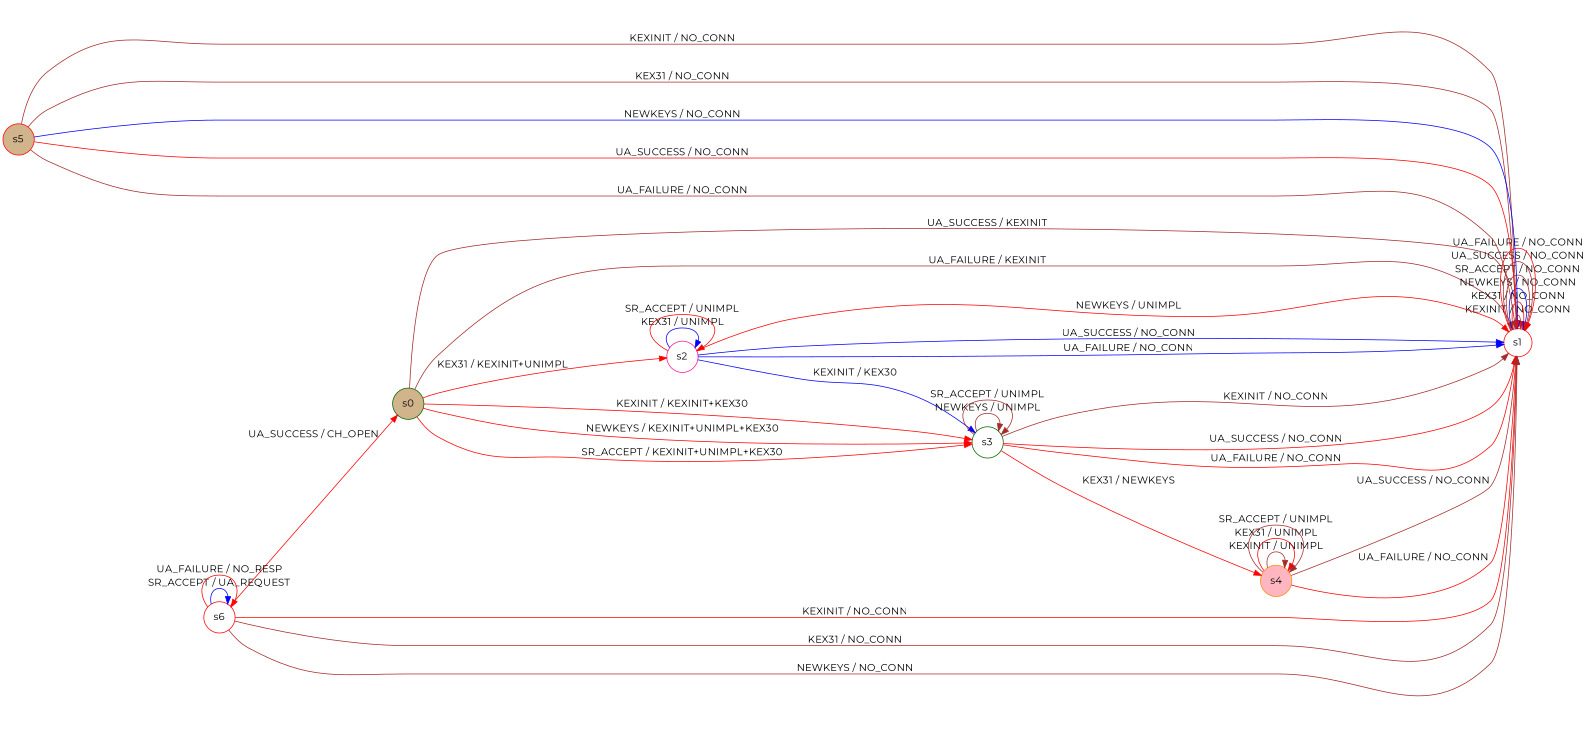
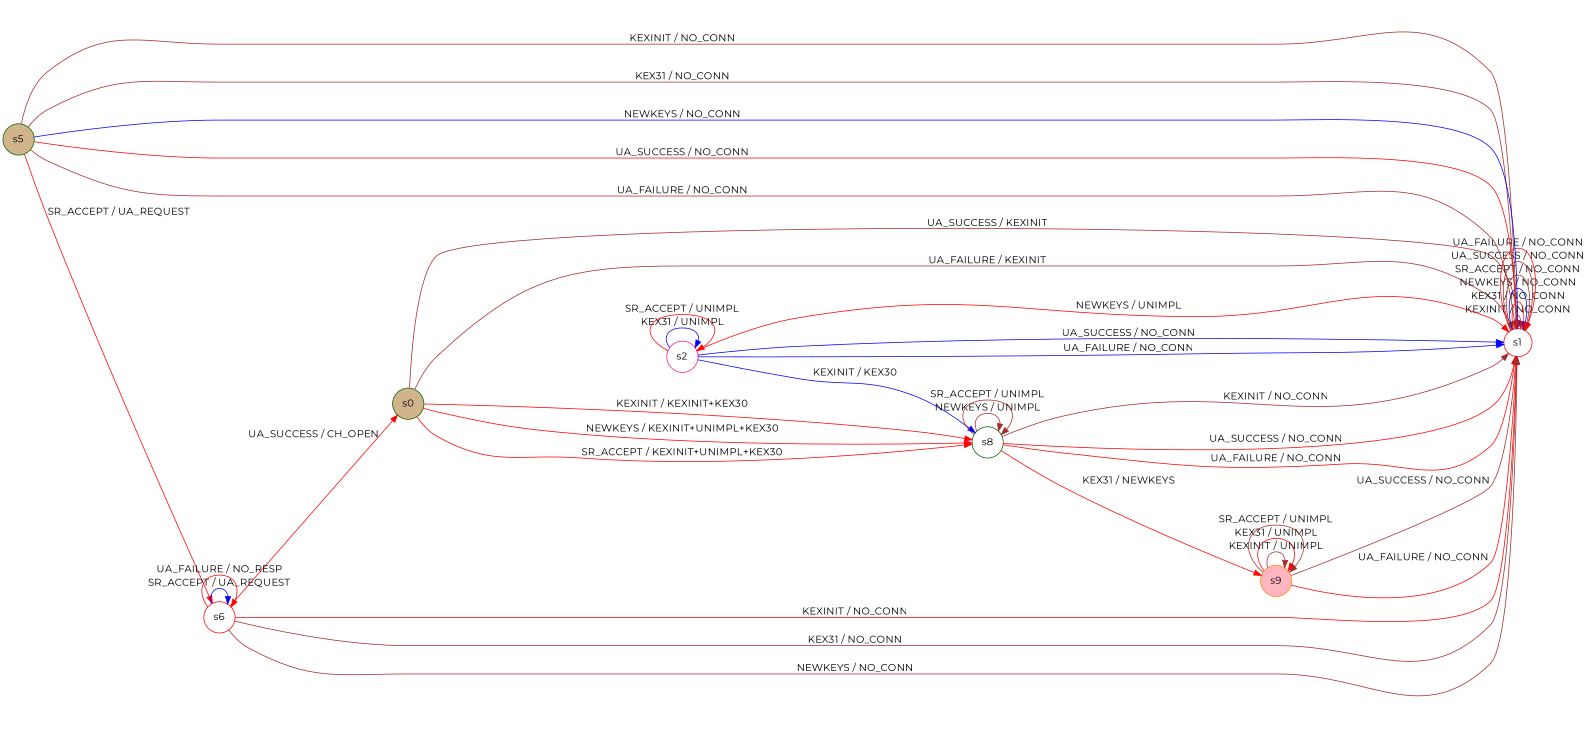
  digraph {
    fontname=Montserrat
    rankdir=LR
    node [color=darkgreen fillcolor=white fontname=Montserrat shape=circle style=filled]
    edge [color=red fontname=Montserrat]
    n1 [fillcolor=tan label=s0]
    n2 [color=red label=s1]
    n3 [color=deeppink label=s2]
-   n4 [label=s3]
-   n5 [color=darkorange fillcolor=lightpink label=s4]
-   n6 [color=red fillcolor=tan label=s5]
+   n4 [label=s8]
+   n5 [color=darkorange fillcolor=lightpink label=s9]
+   n6 [fillcolor=tan label=s5]
    n7 [color=red label=s6]
    n1 -> n2 [color=brown label="UA_SUCCESS / KEXINIT"]
    n1 -> n2 [color=brown label="UA_FAILURE / KEXINIT"]
-   n1 -> n3 [label="KEX31 / KEXINIT+UNIMPL"]
    n1 -> n4 [label="KEXINIT / KEXINIT+KEX30"]
    n1 -> n4 [label="NEWKEYS / KEXINIT+UNIMPL+KEX30"]
    n1 -> n4 [label="SR_ACCEPT / KEXINIT+UNIMPL+KEX30"]
    n2 -> n2 [color=brown label="KEXINIT / NO_CONN"]
    n2 -> n2 [label="KEX31 / NO_CONN"]
    n2 -> n2 [color=blue label="NEWKEYS / NO_CONN"]
    n2 -> n2 [color=brown label="SR_ACCEPT / NO_CONN"]
    n2 -> n2 [color=brown label="UA_SUCCESS / NO_CONN"]
    n2 -> n2 [label="UA_FAILURE / NO_CONN"]
    n3 -> n2 [label="NEWKEYS / UNIMPL"]
    n3 -> n2 [color=blue label="UA_SUCCESS / NO_CONN"]
    n3 -> n2 [color=blue label="UA_FAILURE / NO_CONN"]
    n3 -> n3 [color=blue label="KEX31 / UNIMPL"]
    n3 -> n3 [label="SR_ACCEPT / UNIMPL"]
    n3 -> n4 [color=blue label="KEXINIT / KEX30"]
    n4 -> n2 [color=brown label="KEXINIT / NO_CONN"]
    n4 -> n2 [label="UA_SUCCESS / NO_CONN"]
    n4 -> n2 [label="UA_FAILURE / NO_CONN"]
    n4 -> n4 [color=brown label="NEWKEYS / UNIMPL"]
    n4 -> n4 [color=brown label="SR_ACCEPT / UNIMPL"]
    n4 -> n5 [label="KEX31 / NEWKEYS"]
    n5 -> n2 [color=brown label="UA_SUCCESS / NO_CONN"]
    n5 -> n2 [label="UA_FAILURE / NO_CONN"]
    n5 -> n5 [color=brown label="KEXINIT / UNIMPL"]
    n5 -> n5 [label="KEX31 / UNIMPL"]
    n5 -> n5 [color=brown label="SR_ACCEPT / UNIMPL"]
    n6 -> n2 [color=brown label="KEXINIT / NO_CONN"]
    n6 -> n2 [color=brown label="KEX31 / NO_CONN"]
    n6 -> n2 [color=blue label="NEWKEYS / NO_CONN"]
    n6 -> n2 [label="UA_SUCCESS / NO_CONN"]
    n6 -> n2 [color=brown label="UA_FAILURE / NO_CONN"]
+   n6 -> n7 [label="SR_ACCEPT / UA_REQUEST"]
    n7 -> n1 [label="UA_SUCCESS / CH_OPEN"]
    n7 -> n2 [label="KEXINIT / NO_CONN"]
    n7 -> n2 [color=brown label="KEX31 / NO_CONN"]
    n7 -> n2 [color=brown label="NEWKEYS / NO_CONN"]
    n7 -> n7 [color=blue label="SR_ACCEPT / UA_REQUEST"]
    n7 -> n7 [label="UA_FAILURE / NO_RESP"]
  }
